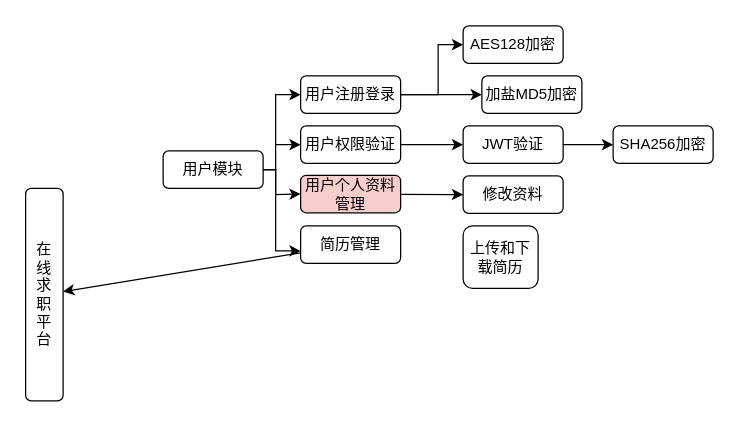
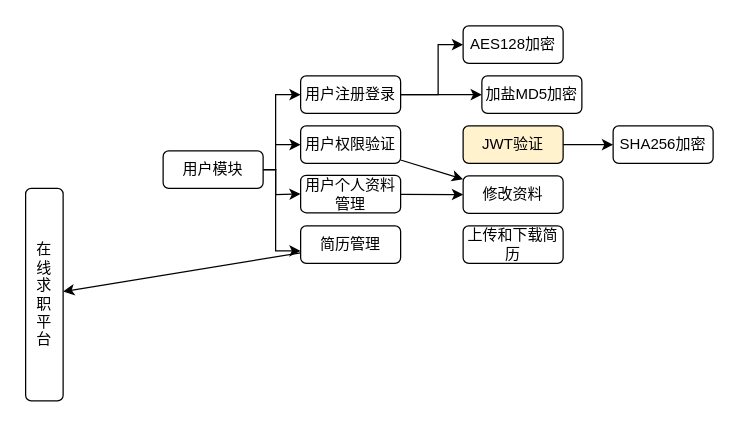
  <mxCell id="0" />
  <mxCell id="1" parent="0" />
  <mxCell id="2" value="在&lt;br&gt;线&lt;br&gt;求&lt;br&gt;职&lt;br&gt;平&lt;br&gt;台" style="rounded=1;whiteSpace=wrap;html=1;" vertex="1" parent="1"><mxGeometry x="20" y="150" width="30" height="170" as="geometry" /></mxCell>
  <mxCell id="3" style="edgeStyle=none;rounded=0;html=1;entryX=0;entryY=0.5;entryDx=0;entryDy=0;" edge="1" parent="1" source="7" target="10"><mxGeometry relative="1" as="geometry"><Array as="points"><mxPoint x="220" y="135" /><mxPoint x="220" y="75" /></Array></mxGeometry></mxCell>
  <mxCell id="4" style="edgeStyle=none;rounded=0;html=1;entryX=0;entryY=0.5;entryDx=0;entryDy=0;" edge="1" parent="1" target="12"><mxGeometry relative="1" as="geometry"><mxPoint x="220" y="115" as="sourcePoint" /></mxGeometry></mxCell>
  <mxCell id="5" style="edgeStyle=none;rounded=0;html=1;entryX=0;entryY=0.667;entryDx=0;entryDy=0;entryPerimeter=0;" edge="1" parent="1" source="7" target="22"><mxGeometry relative="1" as="geometry"><Array as="points"><mxPoint x="220" y="135" /><mxPoint x="220" y="200" /></Array></mxGeometry></mxCell>
  <mxCell id="6" style="edgeStyle=none;rounded=0;html=1;entryX=0;entryY=0.5;entryDx=0;entryDy=0;" edge="1" parent="1" source="7" target="14"><mxGeometry relative="1" as="geometry"><Array as="points"><mxPoint x="220" y="135" /><mxPoint x="220" y="155" /></Array></mxGeometry></mxCell>
  <mxCell id="7" value="用户模块" style="rounded=1;whiteSpace=wrap;html=1;" vertex="1" parent="1"><mxGeometry x="130" y="120" width="80" height="30" as="geometry" /></mxCell>
  <mxCell id="8" style="edgeStyle=none;html=1;entryX=0;entryY=0.5;entryDx=0;entryDy=0;rounded=0;" edge="1" parent="1" source="10" target="17"><mxGeometry relative="1" as="geometry"><Array as="points"><mxPoint x="350" y="75" /><mxPoint x="350" y="35" /></Array></mxGeometry></mxCell>
  <mxCell id="9" style="edgeStyle=none;rounded=0;html=1;entryX=0;entryY=0.5;entryDx=0;entryDy=0;" edge="1" parent="1" source="10" target="18"><mxGeometry relative="1" as="geometry" /></mxCell>
  <mxCell id="10" value="用户注册登录" style="rounded=1;whiteSpace=wrap;html=1;" vertex="1" parent="1"><mxGeometry x="240" y="60" width="80" height="30" as="geometry" /></mxCell>
- <mxCell id="11" style="edgeStyle=none;html=1;entryX=0;entryY=0.5;entryDx=0;entryDy=0;" edge="1" parent="1" source="12" target="16"><mxGeometry relative="1" as="geometry"><mxPoint x="360" y="115" as="targetPoint" /></mxGeometry></mxCell>
+ <mxCell id="11" style="edgeStyle=none;html=1;" edge="1" parent="1" source="12" target="20"><mxGeometry relative="1" as="geometry"><mxPoint x="360" y="115" as="targetPoint" /></mxGeometry></mxCell>
  <mxCell id="12" value="用户权限验证" style="rounded=1;whiteSpace=wrap;html=1;" vertex="1" parent="1"><mxGeometry x="240" y="100" width="80" height="30" as="geometry" /></mxCell>
  <mxCell id="13" style="edgeStyle=none;rounded=0;html=1;entryX=0;entryY=0.5;entryDx=0;entryDy=0;" edge="1" parent="1" source="14" target="20"><mxGeometry relative="1" as="geometry" /></mxCell>
- <mxCell id="14" value="用户个人资料管理" style="rounded=1;whiteSpace=wrap;html=1;fillColor=#f8cecc;" vertex="1" parent="1"><mxGeometry x="240" y="139.5" width="80" height="30" as="geometry" /></mxCell>
+ <mxCell id="14" value="用户个人资料管理" style="rounded=1;whiteSpace=wrap;html=1;" vertex="1" parent="1"><mxGeometry x="240" y="139.5" width="80" height="30" as="geometry" /></mxCell>
  <mxCell id="15" style="edgeStyle=none;rounded=0;html=1;" edge="1" parent="1" source="16"><mxGeometry relative="1" as="geometry"><mxPoint x="490" y="115" as="targetPoint" /></mxGeometry></mxCell>
- <mxCell id="16" value="JWT验证" style="rounded=1;whiteSpace=wrap;html=1;" vertex="1" parent="1"><mxGeometry x="370" y="100" width="80" height="30" as="geometry" /></mxCell>
+ <mxCell id="16" value="JWT验证" style="rounded=1;whiteSpace=wrap;html=1;fillColor=#fff2cc;" vertex="1" parent="1"><mxGeometry x="370" y="100" width="80" height="30" as="geometry" /></mxCell>
  <mxCell id="17" value="AES128加密" style="rounded=1;whiteSpace=wrap;html=1;" vertex="1" parent="1"><mxGeometry x="370" y="20" width="80" height="30" as="geometry" /></mxCell>
  <mxCell id="18" value="加盐MD5加密" style="rounded=1;whiteSpace=wrap;html=1;" vertex="1" parent="1"><mxGeometry x="385" y="60" width="80" height="30" as="geometry" /></mxCell>
  <mxCell id="19" value="SHA256加密" style="rounded=1;whiteSpace=wrap;html=1;" vertex="1" parent="1"><mxGeometry x="490" y="100" width="80" height="30" as="geometry" /></mxCell>
  <mxCell id="20" value="修改资料" style="rounded=1;whiteSpace=wrap;html=1;" vertex="1" parent="1"><mxGeometry x="370" y="140" width="80" height="30" as="geometry" /></mxCell>
  <mxCell id="21" style="edgeStyle=none;rounded=0;html=1;" edge="1" parent="1" source="22" target="2"><mxGeometry relative="1" as="geometry" /></mxCell>
  <mxCell id="22" value="简历管理" style="rounded=1;whiteSpace=wrap;html=1;" vertex="1" parent="1"><mxGeometry x="240" y="180" width="80" height="30" as="geometry" /></mxCell>
- <mxCell id="23" value="上传和下载简历" style="rounded=1;whiteSpace=wrap;html=1;" vertex="1" parent="1"><mxGeometry x="370" y="180" width="60" height="50" as="geometry" /></mxCell>
+ <mxCell id="23" value="上传和下载简历" style="rounded=1;whiteSpace=wrap;html=1;" vertex="1" parent="1"><mxGeometry x="370" y="180" width="80" height="30" as="geometry" /></mxCell>
